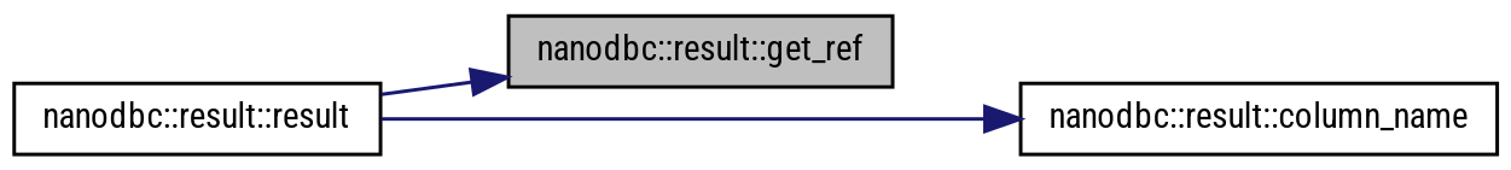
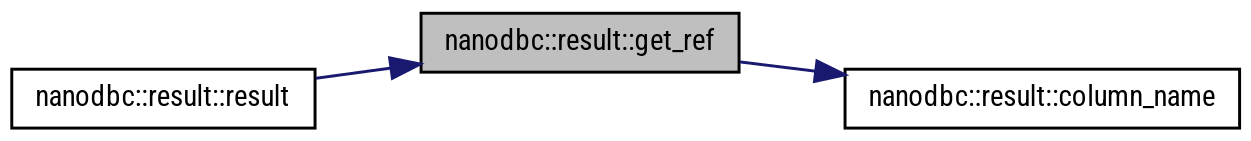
  digraph {
    fontname="Roboto Condensed"
    rankdir=LR
    node [color=black fillcolor=white fontname="Roboto Condensed" fontsize=10 shape=record style=filled]
    edge [color=midnightblue fontname="Roboto Condensed" fontsize=10 labelfontname=Helvetica labelfontsize=10 style=solid]
    n1 [fillcolor=grey75 fontcolor=black height=0.2 label="nanodbc::result::get_ref" width=0.4]
    n2 [height=0.2 label="nanodbc::result::column_name" width=0.4]
    n3 [height=0.2 label="nanodbc::result::result" width=0.4]
-   n3 -> n2
+   n1 -> n2
    n3 -> n1
  }
